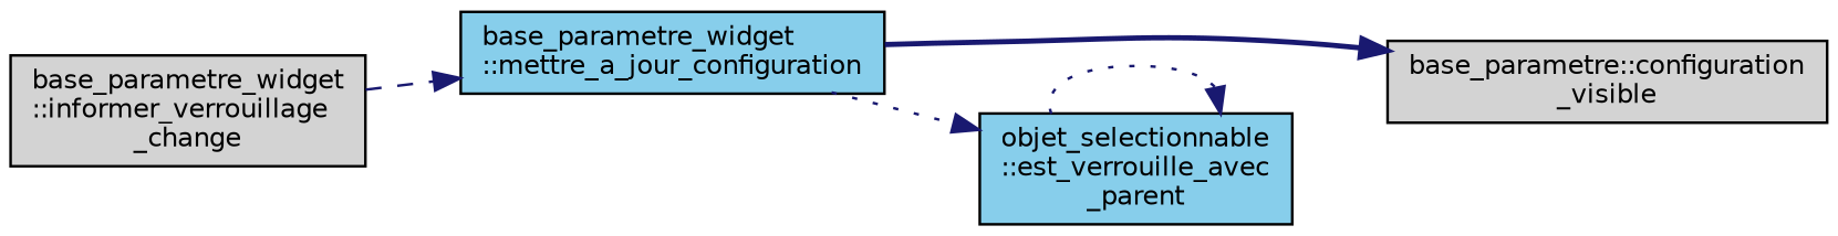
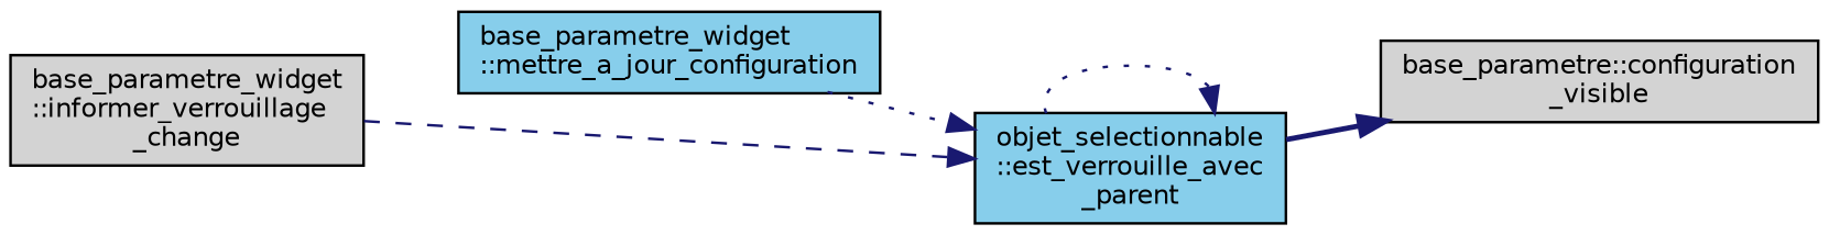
  digraph {
    rankdir=LR
    node [color=black fillcolor=lightgrey fontname=Helvetica fontsize=10 shape=record style=filled]
    edge [color=midnightblue fontname=Helvetica fontsize=10 labelfontname=Helvetica labelfontsize=10 style=dotted]
    n1 [fontcolor=black height=0.2 label="base_parametre_widget\l::informer_verrouillage\l_change" width=0.4]
    n2 [fillcolor=skyblue height=0.2 label="base_parametre_widget\l::mettre_a_jour_configuration" width=0.4]
    n3 [height=0.2 label="base_parametre::configuration\l_visible" width=0.4]
    n4 [fillcolor=skyblue height=0.2 label="objet_selectionnable\l::est_verrouille_avec\l_parent" width=0.4]
-   n1 -> n2 [style=dashed]
-   n2 -> n3 [style=bold]
+   n1 -> n4 [style=dashed]
+   n4 -> n3 [style=bold]
    n2 -> n4
    n4 -> n4
  }
